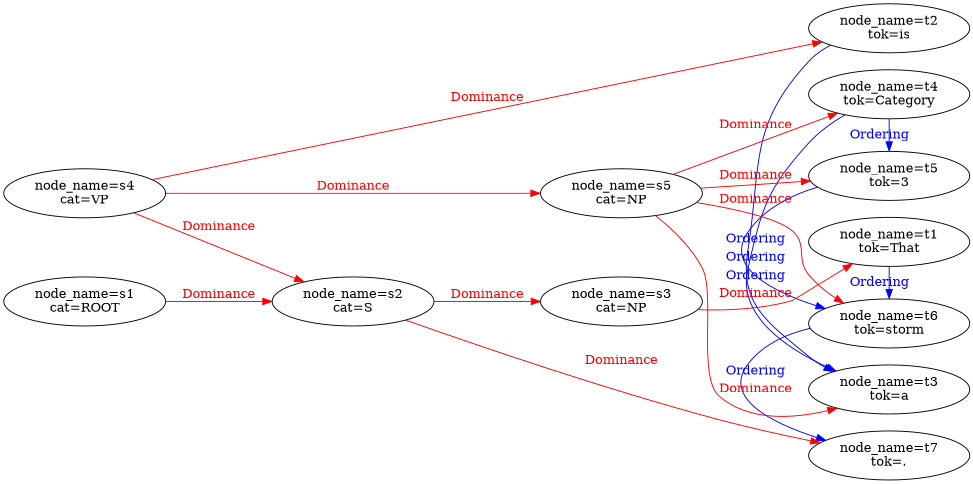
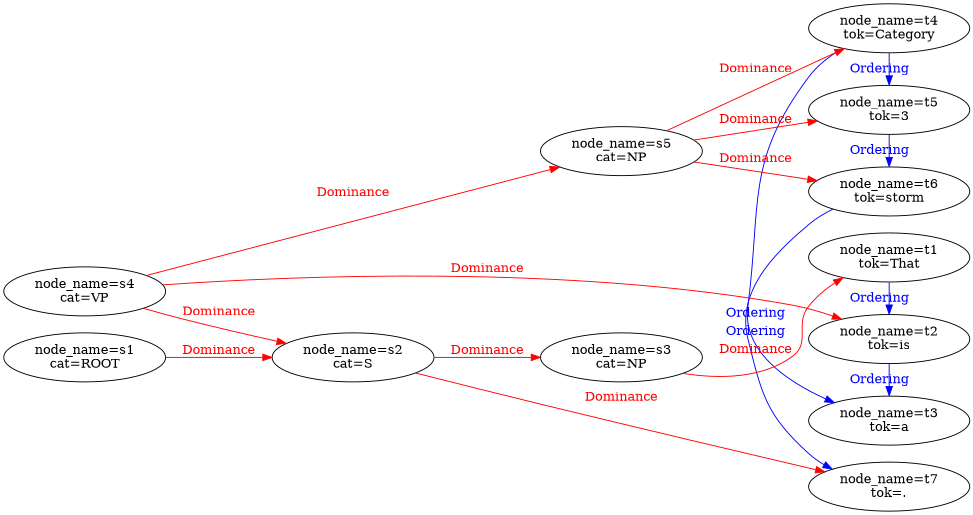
  digraph {
    rankdir=LR
    edge [color=red fontcolor=red]
    n1 [label="node_name=t1\ntok=That"]
    n2 [label="node_name=t2\ntok=is"]
    n3 [label="node_name=t3\ntok=a"]
    n4 [label="node_name=t4\ntok=Category"]
    n5 [label="node_name=t5\ntok=3"]
    n6 [label="node_name=t6\ntok=storm"]
    n7 [label="node_name=t7\ntok=."]
    n8 [label="node_name=s1\ncat=ROOT"]
    n9 [label="node_name=s2\ncat=S"]
    n10 [label="node_name=s3\ncat=NP"]
    n11 [label="node_name=s4\ncat=VP"]
    n12 [label="node_name=s5\ncat=NP"]
    subgraph sub_1 {
      rank=same
      n1
      n2
      n3
      n4
      n5
      n6
      n7
    }
    subgraph sub_2 {
      n1
      n2
      n3
      n4
      n5
      n6
      n7
    }
    subgraph sub_3 {
      n1
      n2
      n3
      n4
      n5
      n6
      n7
      n8
      n9
      n10
      n11
      n12
    }
-   n1 -> n6 [color=blue fontcolor=blue label=Ordering style=solid]
+   n1 -> n2 [color=blue fontcolor=blue label=Ordering style=solid]
    n2 -> n3 [color=blue fontcolor=blue label=Ordering style=solid]
    n4 -> n3 [color=blue fontcolor=blue label=Ordering style=solid]
    n4 -> n5 [color=blue fontcolor=blue label=Ordering style=solid]
    n5 -> n6 [color=blue fontcolor=blue label=Ordering style=solid]
    n6 -> n7 [color=blue fontcolor=blue label=Ordering style=solid]
    n8 -> n9 [label=Dominance]
    n9 -> n7 [label=Dominance]
    n9 -> n10 [label=Dominance]
    n10 -> n1 [label=Dominance]
    n11 -> n2 [label=Dominance]
    n11 -> n9 [label=Dominance]
    n11 -> n12 [label=Dominance]
-   n12 -> n3 [label=Dominance]
    n12 -> n4 [label=Dominance]
    n12 -> n5 [label=Dominance]
    n12 -> n6 [label=Dominance]
  }
